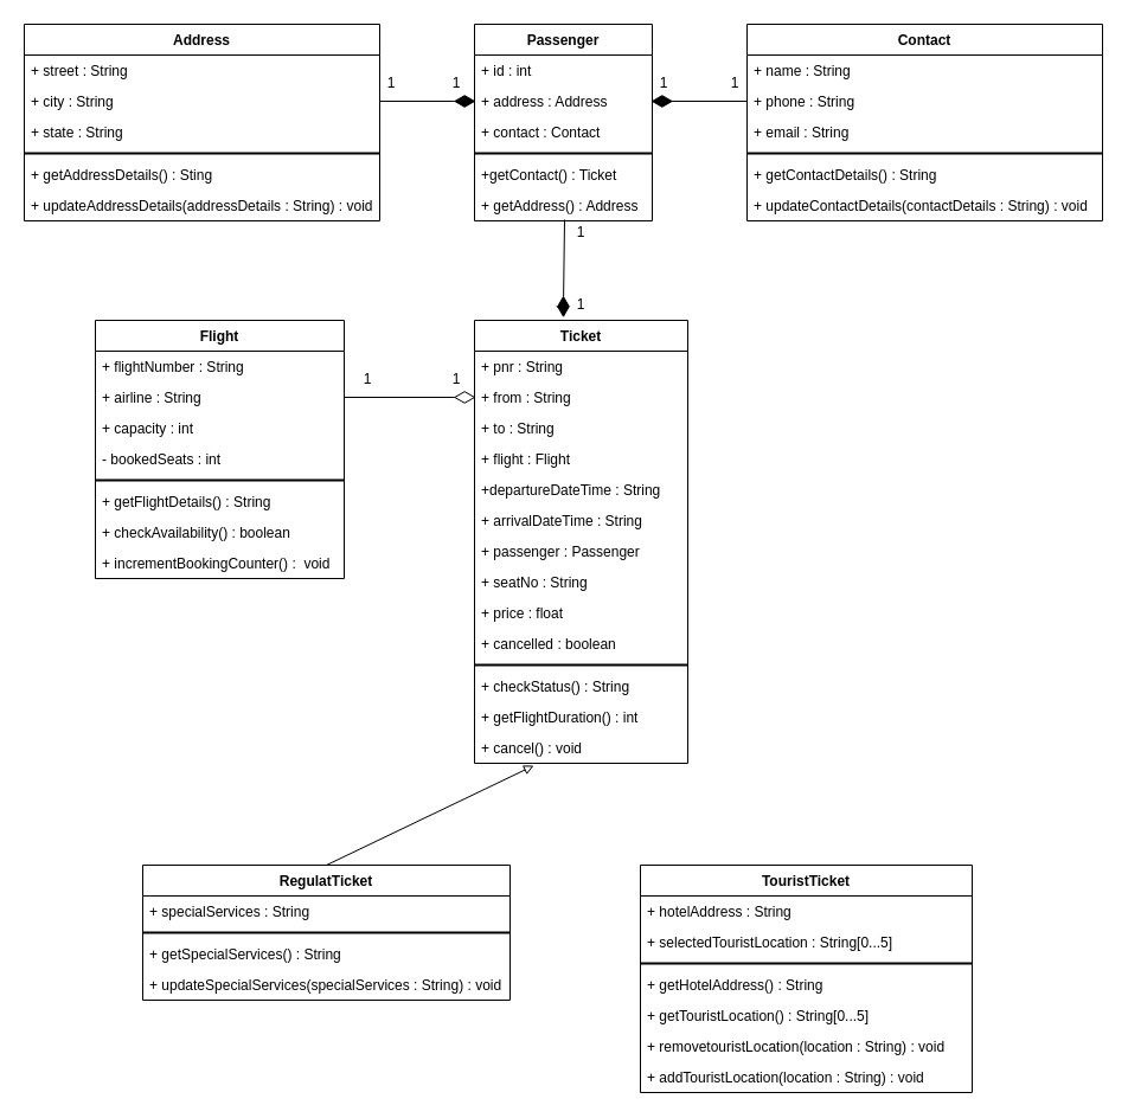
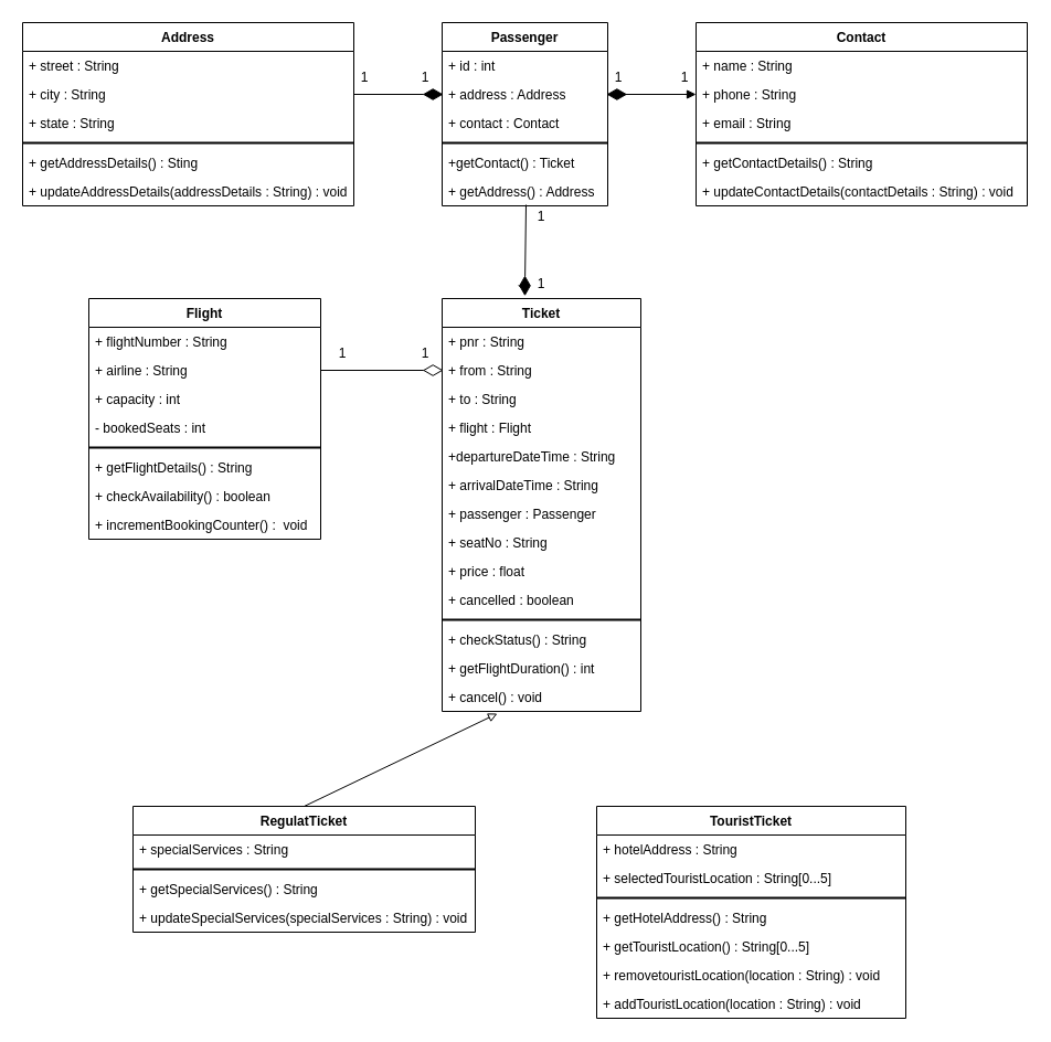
  <mxCell id="0" />
  <mxCell id="1" parent="0" />
  <mxCell id="2" value="Address" style="swimlane;fontStyle=1;childLayout=stackLayout;horizontal=1;startSize=26;horizontalStack=0;resizeParent=1;resizeParentMax=0;resizeLast=0;collapsible=1;marginBottom=0;" vertex="1" parent="1"><mxGeometry x="20" y="20" width="300" height="166" as="geometry" /></mxCell>
  <mxCell id="3" value="+ street : String" style="text;strokeColor=none;fillColor=none;align=left;verticalAlign=top;spacingLeft=4;spacingRight=4;overflow=hidden;rotatable=0;points=[[0,0.5],[1,0.5]];portConstraint=eastwest;" vertex="1" parent="2"><mxGeometry y="26" width="300" height="26" as="geometry" /></mxCell>
  <mxCell id="4" value="+ city : String" style="text;strokeColor=none;fillColor=none;align=left;verticalAlign=top;spacingLeft=4;spacingRight=4;overflow=hidden;rotatable=0;points=[[0,0.5],[1,0.5]];portConstraint=eastwest;" vertex="1" parent="2"><mxGeometry y="52" width="300" height="26" as="geometry" /></mxCell>
  <mxCell id="5" value="+ state : String" style="text;strokeColor=none;fillColor=none;align=left;verticalAlign=top;spacingLeft=4;spacingRight=4;overflow=hidden;rotatable=0;points=[[0,0.5],[1,0.5]];portConstraint=eastwest;" vertex="1" parent="2"><mxGeometry y="78" width="300" height="26" as="geometry" /></mxCell>
  <mxCell id="6" value="" style="line;strokeWidth=2;html=1;" vertex="1" parent="2"><mxGeometry y="104" width="300" height="10" as="geometry" /></mxCell>
  <mxCell id="7" value="+ getAddressDetails() : Sting" style="text;strokeColor=none;fillColor=none;align=left;verticalAlign=top;spacingLeft=4;spacingRight=4;overflow=hidden;rotatable=0;points=[[0,0.5],[1,0.5]];portConstraint=eastwest;" vertex="1" parent="2"><mxGeometry y="114" width="300" height="26" as="geometry" /></mxCell>
  <mxCell id="8" value="+ updateAddressDetails(addressDetails : String) : void" style="text;strokeColor=none;fillColor=none;align=left;verticalAlign=top;spacingLeft=4;spacingRight=4;overflow=hidden;rotatable=0;points=[[0,0.5],[1,0.5]];portConstraint=eastwest;" vertex="1" parent="2"><mxGeometry y="140" width="300" height="26" as="geometry" /></mxCell>
  <mxCell id="9" value="Passenger" style="swimlane;fontStyle=1;childLayout=stackLayout;horizontal=1;startSize=26;horizontalStack=0;resizeParent=1;resizeParentMax=0;resizeLast=0;collapsible=1;marginBottom=0;" vertex="1" parent="1"><mxGeometry x="400" y="20" width="150" height="166" as="geometry" /></mxCell>
  <mxCell id="10" value="+ id : int" style="text;strokeColor=none;fillColor=none;align=left;verticalAlign=top;spacingLeft=4;spacingRight=4;overflow=hidden;rotatable=0;points=[[0,0.5],[1,0.5]];portConstraint=eastwest;" vertex="1" parent="9"><mxGeometry y="26" width="150" height="26" as="geometry" /></mxCell>
  <mxCell id="11" value="+ address : Address" style="text;strokeColor=none;fillColor=none;align=left;verticalAlign=top;spacingLeft=4;spacingRight=4;overflow=hidden;rotatable=0;points=[[0,0.5],[1,0.5]];portConstraint=eastwest;" vertex="1" parent="9"><mxGeometry y="52" width="150" height="26" as="geometry" /></mxCell>
  <mxCell id="12" value="+ contact : Contact" style="text;strokeColor=none;fillColor=none;align=left;verticalAlign=top;spacingLeft=4;spacingRight=4;overflow=hidden;rotatable=0;points=[[0,0.5],[1,0.5]];portConstraint=eastwest;" vertex="1" parent="9"><mxGeometry y="78" width="150" height="26" as="geometry" /></mxCell>
  <mxCell id="13" value="" style="line;strokeWidth=2;html=1;" vertex="1" parent="9"><mxGeometry y="104" width="150" height="10" as="geometry" /></mxCell>
  <mxCell id="14" value="+getContact() : Ticket" style="text;strokeColor=none;fillColor=none;align=left;verticalAlign=top;spacingLeft=4;spacingRight=4;overflow=hidden;rotatable=0;points=[[0,0.5],[1,0.5]];portConstraint=eastwest;" vertex="1" parent="9"><mxGeometry y="114" width="150" height="26" as="geometry" /></mxCell>
  <mxCell id="15" value="+ getAddress() : Address" style="text;strokeColor=none;fillColor=none;align=left;verticalAlign=top;spacingLeft=4;spacingRight=4;overflow=hidden;rotatable=0;points=[[0,0.5],[1,0.5]];portConstraint=eastwest;" vertex="1" parent="9"><mxGeometry y="140" width="150" height="26" as="geometry" /></mxCell>
  <mxCell id="16" value="Contact" style="swimlane;fontStyle=1;childLayout=stackLayout;horizontal=1;startSize=26;horizontalStack=0;resizeParent=1;resizeParentMax=0;resizeLast=0;collapsible=1;marginBottom=0;" vertex="1" parent="1"><mxGeometry x="630" y="20" width="300" height="166" as="geometry" /></mxCell>
  <mxCell id="17" value="+ name : String" style="text;strokeColor=none;fillColor=none;align=left;verticalAlign=top;spacingLeft=4;spacingRight=4;overflow=hidden;rotatable=0;points=[[0,0.5],[1,0.5]];portConstraint=eastwest;" vertex="1" parent="16"><mxGeometry y="26" width="300" height="26" as="geometry" /></mxCell>
  <mxCell id="18" value="+ phone : String" style="text;strokeColor=none;fillColor=none;align=left;verticalAlign=top;spacingLeft=4;spacingRight=4;overflow=hidden;rotatable=0;points=[[0,0.5],[1,0.5]];portConstraint=eastwest;" vertex="1" parent="16"><mxGeometry y="52" width="300" height="26" as="geometry" /></mxCell>
  <mxCell id="19" value="+ email : String" style="text;strokeColor=none;fillColor=none;align=left;verticalAlign=top;spacingLeft=4;spacingRight=4;overflow=hidden;rotatable=0;points=[[0,0.5],[1,0.5]];portConstraint=eastwest;" vertex="1" parent="16"><mxGeometry y="78" width="300" height="26" as="geometry" /></mxCell>
  <mxCell id="20" value="" style="line;strokeWidth=2;html=1;" vertex="1" parent="16"><mxGeometry y="104" width="300" height="10" as="geometry" /></mxCell>
  <mxCell id="21" value="+ getContactDetails() : String" style="text;strokeColor=none;fillColor=none;align=left;verticalAlign=top;spacingLeft=4;spacingRight=4;overflow=hidden;rotatable=0;points=[[0,0.5],[1,0.5]];portConstraint=eastwest;" vertex="1" parent="16"><mxGeometry y="114" width="300" height="26" as="geometry" /></mxCell>
  <mxCell id="22" value="+ updateContactDetails(contactDetails : String) : void" style="text;strokeColor=none;fillColor=none;align=left;verticalAlign=top;spacingLeft=4;spacingRight=4;overflow=hidden;rotatable=0;points=[[0,0.5],[1,0.5]];portConstraint=eastwest;" vertex="1" parent="16"><mxGeometry y="140" width="300" height="26" as="geometry" /></mxCell>
  <mxCell id="23" value="Flight" style="swimlane;fontStyle=1;childLayout=stackLayout;horizontal=1;startSize=26;horizontalStack=0;resizeParent=1;resizeParentMax=0;resizeLast=0;collapsible=1;marginBottom=0;" vertex="1" parent="1"><mxGeometry x="80" y="270" width="210" height="218" as="geometry" /></mxCell>
  <mxCell id="24" value="+ flightNumber : String" style="text;strokeColor=none;fillColor=none;align=left;verticalAlign=top;spacingLeft=4;spacingRight=4;overflow=hidden;rotatable=0;points=[[0,0.5],[1,0.5]];portConstraint=eastwest;" vertex="1" parent="23"><mxGeometry y="26" width="210" height="26" as="geometry" /></mxCell>
  <mxCell id="25" value="+ airline : String" style="text;strokeColor=none;fillColor=none;align=left;verticalAlign=top;spacingLeft=4;spacingRight=4;overflow=hidden;rotatable=0;points=[[0,0.5],[1,0.5]];portConstraint=eastwest;" vertex="1" parent="23"><mxGeometry y="52" width="210" height="26" as="geometry" /></mxCell>
  <mxCell id="26" value="+ capacity : int" style="text;strokeColor=none;fillColor=none;align=left;verticalAlign=top;spacingLeft=4;spacingRight=4;overflow=hidden;rotatable=0;points=[[0,0.5],[1,0.5]];portConstraint=eastwest;" vertex="1" parent="23"><mxGeometry y="78" width="210" height="26" as="geometry" /></mxCell>
  <mxCell id="27" value="- bookedSeats : int" style="text;strokeColor=none;fillColor=none;align=left;verticalAlign=top;spacingLeft=4;spacingRight=4;overflow=hidden;rotatable=0;points=[[0,0.5],[1,0.5]];portConstraint=eastwest;" vertex="1" parent="23"><mxGeometry y="104" width="210" height="26" as="geometry" /></mxCell>
  <mxCell id="28" value="" style="line;strokeWidth=2;html=1;" vertex="1" parent="23"><mxGeometry y="130" width="210" height="10" as="geometry" /></mxCell>
  <mxCell id="29" value="+ getFlightDetails() : String" style="text;strokeColor=none;fillColor=none;align=left;verticalAlign=top;spacingLeft=4;spacingRight=4;overflow=hidden;rotatable=0;points=[[0,0.5],[1,0.5]];portConstraint=eastwest;" vertex="1" parent="23"><mxGeometry y="140" width="210" height="26" as="geometry" /></mxCell>
  <mxCell id="30" value="+ checkAvailability() : boolean" style="text;strokeColor=none;fillColor=none;align=left;verticalAlign=top;spacingLeft=4;spacingRight=4;overflow=hidden;rotatable=0;points=[[0,0.5],[1,0.5]];portConstraint=eastwest;" vertex="1" parent="23"><mxGeometry y="166" width="210" height="26" as="geometry" /></mxCell>
  <mxCell id="31" value="+ incrementBookingCounter() :  void" style="text;strokeColor=none;fillColor=none;align=left;verticalAlign=top;spacingLeft=4;spacingRight=4;overflow=hidden;rotatable=0;points=[[0,0.5],[1,0.5]];portConstraint=eastwest;" vertex="1" parent="23"><mxGeometry y="192" width="210" height="26" as="geometry" /></mxCell>
  <mxCell id="32" value="Ticket" style="swimlane;fontStyle=1;childLayout=stackLayout;horizontal=1;startSize=26;horizontalStack=0;resizeParent=1;resizeParentMax=0;resizeLast=0;collapsible=1;marginBottom=0;" vertex="1" parent="1"><mxGeometry x="400" y="270" width="180" height="374" as="geometry" /></mxCell>
  <mxCell id="33" value="+ pnr : String" style="text;strokeColor=none;fillColor=none;align=left;verticalAlign=top;spacingLeft=4;spacingRight=4;overflow=hidden;rotatable=0;points=[[0,0.5],[1,0.5]];portConstraint=eastwest;" vertex="1" parent="32"><mxGeometry y="26" width="180" height="26" as="geometry" /></mxCell>
  <mxCell id="34" value="+ from : String" style="text;strokeColor=none;fillColor=none;align=left;verticalAlign=top;spacingLeft=4;spacingRight=4;overflow=hidden;rotatable=0;points=[[0,0.5],[1,0.5]];portConstraint=eastwest;" vertex="1" parent="32"><mxGeometry y="52" width="180" height="26" as="geometry" /></mxCell>
  <mxCell id="35" value="+ to : String" style="text;strokeColor=none;fillColor=none;align=left;verticalAlign=top;spacingLeft=4;spacingRight=4;overflow=hidden;rotatable=0;points=[[0,0.5],[1,0.5]];portConstraint=eastwest;" vertex="1" parent="32"><mxGeometry y="78" width="180" height="26" as="geometry" /></mxCell>
  <mxCell id="36" value="+ flight : Flight" style="text;strokeColor=none;fillColor=none;align=left;verticalAlign=top;spacingLeft=4;spacingRight=4;overflow=hidden;rotatable=0;points=[[0,0.5],[1,0.5]];portConstraint=eastwest;" vertex="1" parent="32"><mxGeometry y="104" width="180" height="26" as="geometry" /></mxCell>
  <mxCell id="37" value="+departureDateTime : String" style="text;strokeColor=none;fillColor=none;align=left;verticalAlign=top;spacingLeft=4;spacingRight=4;overflow=hidden;rotatable=0;points=[[0,0.5],[1,0.5]];portConstraint=eastwest;" vertex="1" parent="32"><mxGeometry y="130" width="180" height="26" as="geometry" /></mxCell>
  <mxCell id="38" value="+ arrivalDateTime : String" style="text;strokeColor=none;fillColor=none;align=left;verticalAlign=top;spacingLeft=4;spacingRight=4;overflow=hidden;rotatable=0;points=[[0,0.5],[1,0.5]];portConstraint=eastwest;" vertex="1" parent="32"><mxGeometry y="156" width="180" height="26" as="geometry" /></mxCell>
  <mxCell id="39" value="+ passenger : Passenger" style="text;strokeColor=none;fillColor=none;align=left;verticalAlign=top;spacingLeft=4;spacingRight=4;overflow=hidden;rotatable=0;points=[[0,0.5],[1,0.5]];portConstraint=eastwest;" vertex="1" parent="32"><mxGeometry y="182" width="180" height="26" as="geometry" /></mxCell>
  <mxCell id="40" value="+ seatNo : String" style="text;strokeColor=none;fillColor=none;align=left;verticalAlign=top;spacingLeft=4;spacingRight=4;overflow=hidden;rotatable=0;points=[[0,0.5],[1,0.5]];portConstraint=eastwest;" vertex="1" parent="32"><mxGeometry y="208" width="180" height="26" as="geometry" /></mxCell>
  <mxCell id="41" value="+ price : float" style="text;strokeColor=none;fillColor=none;align=left;verticalAlign=top;spacingLeft=4;spacingRight=4;overflow=hidden;rotatable=0;points=[[0,0.5],[1,0.5]];portConstraint=eastwest;" vertex="1" parent="32"><mxGeometry y="234" width="180" height="26" as="geometry" /></mxCell>
  <mxCell id="42" value="+ cancelled : boolean" style="text;strokeColor=none;fillColor=none;align=left;verticalAlign=top;spacingLeft=4;spacingRight=4;overflow=hidden;rotatable=0;points=[[0,0.5],[1,0.5]];portConstraint=eastwest;" vertex="1" parent="32"><mxGeometry y="260" width="180" height="26" as="geometry" /></mxCell>
  <mxCell id="43" value="" style="line;strokeWidth=2;html=1;" vertex="1" parent="32"><mxGeometry y="286" width="180" height="10" as="geometry" /></mxCell>
  <mxCell id="44" value="+ checkStatus() : String" style="text;strokeColor=none;fillColor=none;align=left;verticalAlign=top;spacingLeft=4;spacingRight=4;overflow=hidden;rotatable=0;points=[[0,0.5],[1,0.5]];portConstraint=eastwest;" vertex="1" parent="32"><mxGeometry y="296" width="180" height="26" as="geometry" /></mxCell>
  <mxCell id="45" value="+ getFlightDuration() : int" style="text;strokeColor=none;fillColor=none;align=left;verticalAlign=top;spacingLeft=4;spacingRight=4;overflow=hidden;rotatable=0;points=[[0,0.5],[1,0.5]];portConstraint=eastwest;" vertex="1" parent="32"><mxGeometry y="322" width="180" height="26" as="geometry" /></mxCell>
  <mxCell id="46" value="+ cancel() : void" style="text;strokeColor=none;fillColor=none;align=left;verticalAlign=top;spacingLeft=4;spacingRight=4;overflow=hidden;rotatable=0;points=[[0,0.5],[1,0.5]];portConstraint=eastwest;" vertex="1" parent="32"><mxGeometry y="348" width="180" height="26" as="geometry" /></mxCell>
  <mxCell id="47" value="RegulatTicket" style="swimlane;fontStyle=1;childLayout=stackLayout;horizontal=1;startSize=26;horizontalStack=0;resizeParent=1;resizeParentMax=0;resizeLast=0;collapsible=1;marginBottom=0;" vertex="1" parent="1"><mxGeometry x="120" y="730" width="310" height="114" as="geometry" /></mxCell>
  <mxCell id="48" value="+ specialServices : String" style="text;strokeColor=none;fillColor=none;align=left;verticalAlign=top;spacingLeft=4;spacingRight=4;overflow=hidden;rotatable=0;points=[[0,0.5],[1,0.5]];portConstraint=eastwest;" vertex="1" parent="47"><mxGeometry y="26" width="310" height="26" as="geometry" /></mxCell>
  <mxCell id="49" value="" style="line;strokeWidth=2;html=1;" vertex="1" parent="47"><mxGeometry y="52" width="310" height="10" as="geometry" /></mxCell>
  <mxCell id="50" value="+ getSpecialServices() : String" style="text;strokeColor=none;fillColor=none;align=left;verticalAlign=top;spacingLeft=4;spacingRight=4;overflow=hidden;rotatable=0;points=[[0,0.5],[1,0.5]];portConstraint=eastwest;" vertex="1" parent="47"><mxGeometry y="62" width="310" height="26" as="geometry" /></mxCell>
  <mxCell id="51" value="+ updateSpecialServices(specialServices : String) : void" style="text;strokeColor=none;fillColor=none;align=left;verticalAlign=top;spacingLeft=4;spacingRight=4;overflow=hidden;rotatable=0;points=[[0,0.5],[1,0.5]];portConstraint=eastwest;" vertex="1" parent="47"><mxGeometry y="88" width="310" height="26" as="geometry" /></mxCell>
  <mxCell id="52" value="TouristTicket" style="swimlane;fontStyle=1;childLayout=stackLayout;horizontal=1;startSize=26;horizontalStack=0;resizeParent=1;resizeParentMax=0;resizeLast=0;collapsible=1;marginBottom=0;" vertex="1" parent="1"><mxGeometry x="540" y="730" width="280" height="192" as="geometry" /></mxCell>
  <mxCell id="53" value="+ hotelAddress : String" style="text;strokeColor=none;fillColor=none;align=left;verticalAlign=top;spacingLeft=4;spacingRight=4;overflow=hidden;rotatable=0;points=[[0,0.5],[1,0.5]];portConstraint=eastwest;" vertex="1" parent="52"><mxGeometry y="26" width="280" height="26" as="geometry" /></mxCell>
  <mxCell id="54" value="+ selectedTouristLocation : String[0...5]" style="text;strokeColor=none;fillColor=none;align=left;verticalAlign=top;spacingLeft=4;spacingRight=4;overflow=hidden;rotatable=0;points=[[0,0.5],[1,0.5]];portConstraint=eastwest;" vertex="1" parent="52"><mxGeometry y="52" width="280" height="26" as="geometry" /></mxCell>
  <mxCell id="55" value="" style="line;strokeWidth=2;html=1;" vertex="1" parent="52"><mxGeometry y="78" width="280" height="10" as="geometry" /></mxCell>
  <mxCell id="56" value="+ getHotelAddress() : String" style="text;strokeColor=none;fillColor=none;align=left;verticalAlign=top;spacingLeft=4;spacingRight=4;overflow=hidden;rotatable=0;points=[[0,0.5],[1,0.5]];portConstraint=eastwest;" vertex="1" parent="52"><mxGeometry y="88" width="280" height="26" as="geometry" /></mxCell>
  <mxCell id="57" value="+ getTouristLocation() : String[0...5]" style="text;strokeColor=none;fillColor=none;align=left;verticalAlign=top;spacingLeft=4;spacingRight=4;overflow=hidden;rotatable=0;points=[[0,0.5],[1,0.5]];portConstraint=eastwest;" vertex="1" parent="52"><mxGeometry y="114" width="280" height="26" as="geometry" /></mxCell>
  <mxCell id="58" value="+ removetouristLocation(location : String) : void" style="text;strokeColor=none;fillColor=none;align=left;verticalAlign=top;spacingLeft=4;spacingRight=4;overflow=hidden;rotatable=0;points=[[0,0.5],[1,0.5]];portConstraint=eastwest;" vertex="1" parent="52"><mxGeometry y="140" width="280" height="26" as="geometry" /></mxCell>
  <mxCell id="59" value="+ addTouristLocation(location : String) : void" style="text;strokeColor=none;fillColor=none;align=left;verticalAlign=top;spacingLeft=4;spacingRight=4;overflow=hidden;rotatable=0;points=[[0,0.5],[1,0.5]];portConstraint=eastwest;" vertex="1" parent="52"><mxGeometry y="166" width="280" height="26" as="geometry" /></mxCell>
  <mxCell id="60" value="" style="endArrow=none;html=1;startArrow=none;" edge="1" parent="1" source="68"><mxGeometry width="50" height="50" relative="1" as="geometry"><mxPoint x="472" y="260" as="sourcePoint" /><mxPoint x="476" y="185" as="targetPoint" /></mxGeometry></mxCell>
  <mxCell id="61" value="" style="endArrow=none;html=1;exitX=1;exitY=0.5;exitDx=0;exitDy=0;entryX=0;entryY=0.5;entryDx=0;entryDy=0;startArrow=none;" edge="1" parent="1" source="70" target="34"><mxGeometry width="50" height="50" relative="1" as="geometry"><mxPoint x="340" y="280" as="sourcePoint" /><mxPoint x="390" y="230" as="targetPoint" /></mxGeometry></mxCell>
  <mxCell id="62" value="" style="endArrow=block;html=1;endFill=0;exitX=0.5;exitY=0;exitDx=0;exitDy=0;" edge="1" parent="1" source="47"><mxGeometry width="50" height="50" relative="1" as="geometry"><mxPoint x="340" y="880" as="sourcePoint" /><mxPoint x="450" y="646" as="targetPoint" /></mxGeometry></mxCell>
  <mxCell id="63" value="" style="endArrow=none;html=1;strokeWidth=1;exitX=1;exitY=0.5;exitDx=0;exitDy=0;entryX=0;entryY=0.5;entryDx=0;entryDy=0;startArrow=none;" edge="1" parent="1" source="65" target="11"><mxGeometry width="50" height="50" relative="1" as="geometry"><mxPoint x="340" y="280" as="sourcePoint" /><mxPoint x="390" y="85" as="targetPoint" /></mxGeometry></mxCell>
- <mxCell id="64" value="" style="endArrow=none;html=1;strokeWidth=1;entryX=0;entryY=0.5;entryDx=0;entryDy=0;exitX=1;exitY=0.5;exitDx=0;exitDy=0;" edge="1" parent="1" source="11" target="18"><mxGeometry width="50" height="50" relative="1" as="geometry"><mxPoint x="340" y="280" as="sourcePoint" /><mxPoint x="390" y="230" as="targetPoint" /></mxGeometry></mxCell>
+ <mxCell id="64" value="" style="endArrow=block;html=1;strokeWidth=1;entryX=0;entryY=0.5;entryDx=0;entryDy=0;exitX=1;exitY=0.5;exitDx=0;exitDy=0;" edge="1" parent="1" source="11" target="18"><mxGeometry width="50" height="50" relative="1" as="geometry"><mxPoint x="340" y="280" as="sourcePoint" /><mxPoint x="390" y="230" as="targetPoint" /></mxGeometry></mxCell>
  <mxCell id="65" value="" style="html=1;whiteSpace=wrap;aspect=fixed;shape=isoRectangle;fillColor=#000000;" vertex="1" parent="1"><mxGeometry x="383.33" y="80" width="16.67" height="10" as="geometry" /></mxCell>
  <mxCell id="66" value="" style="endArrow=none;html=1;strokeWidth=1;exitX=1;exitY=0.5;exitDx=0;exitDy=0;entryX=0;entryY=0.5;entryDx=0;entryDy=0;" edge="1" parent="1" source="4" target="65"><mxGeometry width="50" height="50" relative="1" as="geometry"><mxPoint x="320" y="85" as="sourcePoint" /><mxPoint x="400" y="85" as="targetPoint" /></mxGeometry></mxCell>
  <mxCell id="67" value="" style="html=1;whiteSpace=wrap;aspect=fixed;shape=isoRectangle;fillColor=#000000;" vertex="1" parent="1"><mxGeometry x="550" y="80" width="16.67" height="10" as="geometry" /></mxCell>
  <mxCell id="68" value="" style="html=1;whiteSpace=wrap;aspect=fixed;shape=isoRectangle;fillColor=#000000;direction=south;" vertex="1" parent="1"><mxGeometry x="470.005" y="250.005" width="10" height="16.67" as="geometry" /></mxCell>
  <mxCell id="69" value="" style="endArrow=none;html=1;entryX=0.483;entryY=1.085;entryDx=0;entryDy=0;entryPerimeter=0;" edge="1" parent="1" target="68"><mxGeometry width="50" height="50" relative="1" as="geometry"><mxPoint x="472" y="260" as="sourcePoint" /><mxPoint x="472.45" y="188.21" as="targetPoint" /></mxGeometry></mxCell>
  <mxCell id="70" value="" style="html=1;whiteSpace=wrap;aspect=fixed;shape=isoRectangle;fillColor=#FFFFFF;" vertex="1" parent="1"><mxGeometry x="383.33" y="330" width="16.67" height="10" as="geometry" /></mxCell>
  <mxCell id="71" value="" style="endArrow=none;html=1;exitX=1;exitY=0.5;exitDx=0;exitDy=0;entryX=0;entryY=0.5;entryDx=0;entryDy=0;" edge="1" parent="1" source="25" target="70"><mxGeometry width="50" height="50" relative="1" as="geometry"><mxPoint x="290" y="335" as="sourcePoint" /><mxPoint x="400" y="335" as="targetPoint" /></mxGeometry></mxCell>
  <mxCell id="72" value="1" style="text;html=1;strokeColor=none;fillColor=none;align=center;verticalAlign=middle;whiteSpace=wrap;rounded=0;" vertex="1" parent="1"><mxGeometry x="310" y="60" width="40" height="20" as="geometry" /></mxCell>
  <mxCell id="73" value="1" style="text;html=1;strokeColor=none;fillColor=none;align=center;verticalAlign=middle;whiteSpace=wrap;rounded=0;" vertex="1" parent="1"><mxGeometry x="365" y="310" width="40" height="20" as="geometry" /></mxCell>
  <mxCell id="74" value="1" style="text;html=1;strokeColor=none;fillColor=none;align=center;verticalAlign=middle;whiteSpace=wrap;rounded=0;" vertex="1" parent="1"><mxGeometry x="290" y="310" width="40" height="20" as="geometry" /></mxCell>
  <mxCell id="75" value="1" style="text;html=1;strokeColor=none;fillColor=none;align=center;verticalAlign=middle;whiteSpace=wrap;rounded=0;" vertex="1" parent="1"><mxGeometry x="365" y="60" width="40" height="20" as="geometry" /></mxCell>
  <mxCell id="76" value="1" style="text;html=1;strokeColor=none;fillColor=none;align=center;verticalAlign=middle;whiteSpace=wrap;rounded=0;" vertex="1" parent="1"><mxGeometry x="600" y="60" width="40" height="20" as="geometry" /></mxCell>
  <mxCell id="77" value="1" style="text;html=1;strokeColor=none;fillColor=none;align=center;verticalAlign=middle;whiteSpace=wrap;rounded=0;" vertex="1" parent="1"><mxGeometry x="540" y="60" width="40" height="20" as="geometry" /></mxCell>
  <mxCell id="78" value="1" style="text;html=1;strokeColor=none;fillColor=none;align=center;verticalAlign=middle;whiteSpace=wrap;rounded=0;" vertex="1" parent="1"><mxGeometry x="470.01" y="246.67" width="40" height="20" as="geometry" /></mxCell>
  <mxCell id="79" value="1" style="text;html=1;strokeColor=none;fillColor=none;align=center;verticalAlign=middle;whiteSpace=wrap;rounded=0;" vertex="1" parent="1"><mxGeometry x="470" y="186" width="40" height="20" as="geometry" /></mxCell>
